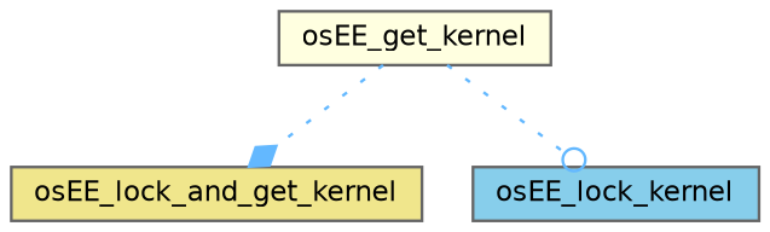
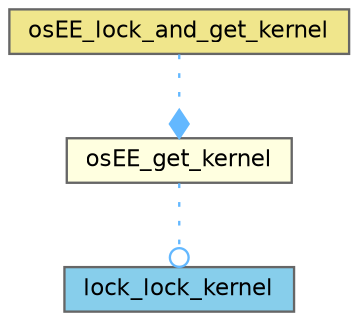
  digraph {
    rankdir=TB
    node [color=grey40 fontname=Helvetica fontsize=10 shape=box style=filled]
    edge [color=steelblue1 fontname=Helvetica fontsize=10 labelfontname=Helvetica labelfontsize=10 style=dotted]
    n1 [color=gray40 fillcolor=khaki fontcolor=black height=0.2 label=osEE_lock_and_get_kernel width=0.4]
    n2 [fillcolor=lightyellow height=0.2 label=osEE_get_kernel width=0.4]
-   n3 [fillcolor=skyblue height=0.2 label=osEE_lock_kernel width=0.4]
-   n2 -> n1 [arrowhead=diamond]
+   n3 [fillcolor=skyblue height=0.2 label=lock_lock_kernel width=0.4]
+   n1 -> n2 [arrowhead=diamond]
    n2 -> n3 [arrowhead=odot]
  }
